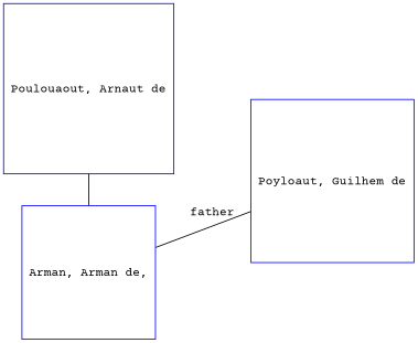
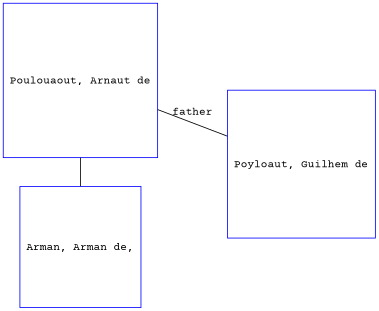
  digraph {
    fontname="Courier Prime"
    rankdir=LR
    node [color=blue fontname="Courier Prime" regular=1 shape=box]
    edge [dir=none fontname="Courier Prime"]
    n1 [label="Poulouaout, Arnaut de"]
    n2 [label="Arman, Arman de,"]
    n3 [label="Poyloaut, Guilhem de"]
    subgraph sub_1 {
      rank=same
      n1
      n2
    }
    n1 -> n2
-   n2 -> n3 [arrowsize=0.0 label=father]
+   n1 -> n3 [arrowsize=0.0 label=father]
  }
